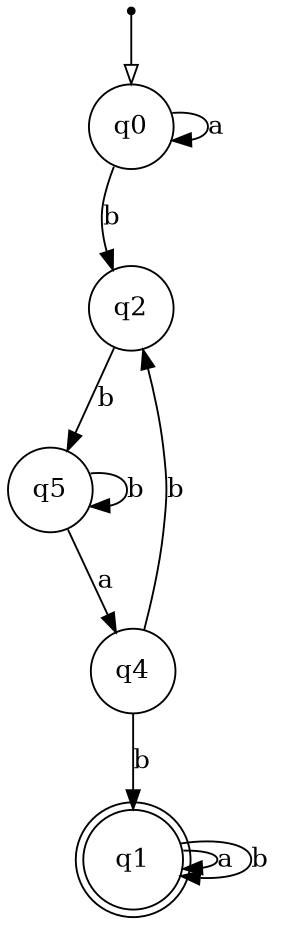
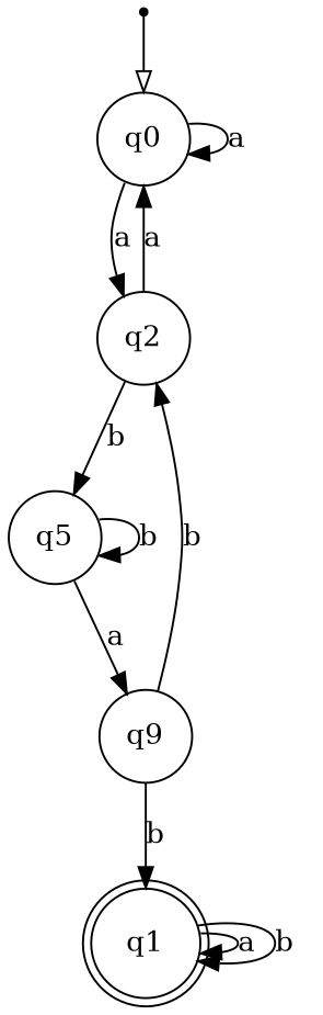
  digraph {
    node [shape=circle]
    __start [shape=point]
    q0
    q2
    n4 [label=q5]
    q1 [shape=doublecircle]
-   q4
+   q4 [label=q9]
    __start -> q0 [arrowhead=empty]
    q0 -> q0 [label=a]
-   q0 -> q2 [label=b]
+   q0 -> q2 [label=a]
+   q2 -> q0 [label=a]
    q2 -> n4 [label=b]
    n4 -> n4 [label=b]
    n4 -> q4 [label=a]
    q1 -> q1 [label=a]
    q1 -> q1 [label=b]
    q4 -> q2 [label=b]
    q4 -> q1 [label=b]
  }
